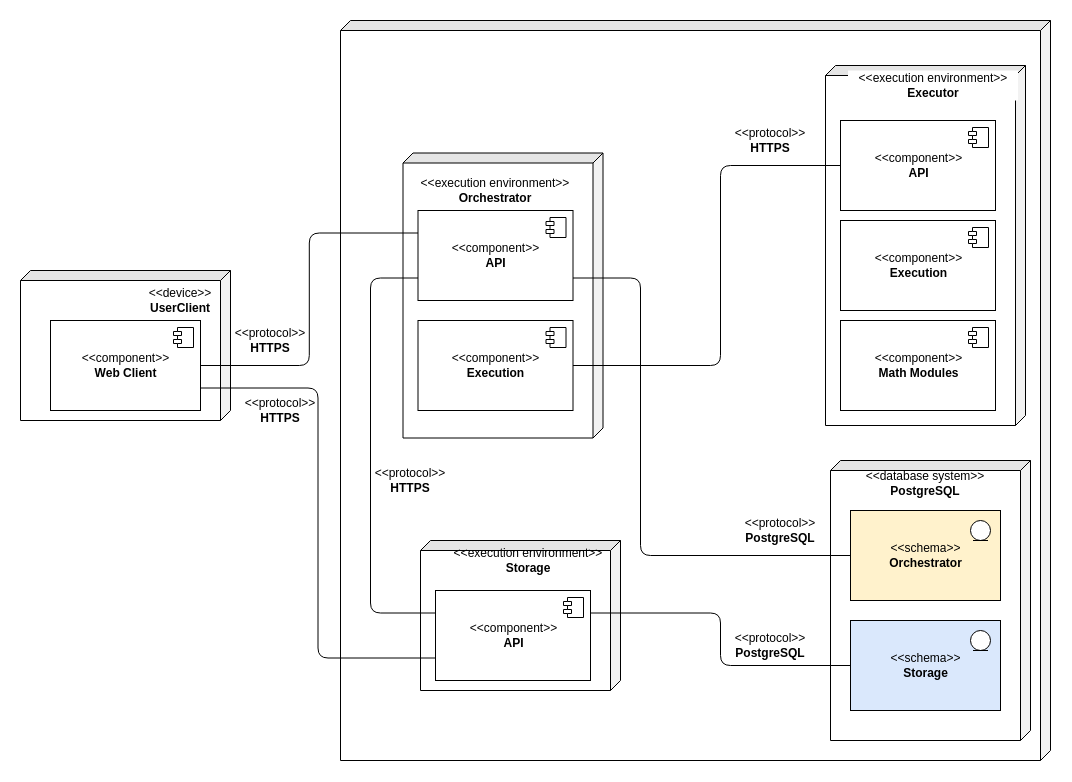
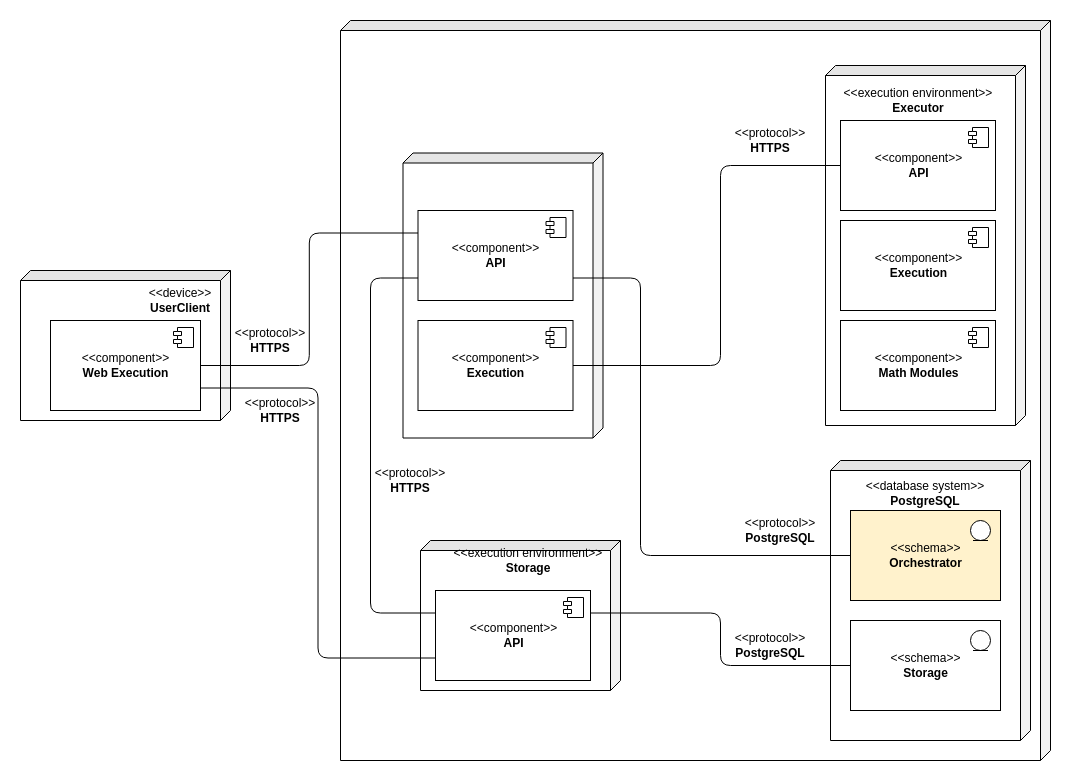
  <mxCell id="0" />
  <mxCell id="1" parent="0" />
  <mxCell id="2" value="" style="shape=cube;whiteSpace=wrap;html=1;boundedLbl=1;backgroundOutline=1;darkOpacity=0.05;darkOpacity2=0.1;direction=south;size=10;" parent="1" vertex="1"><mxGeometry x="20" y="270" width="210" height="150" as="geometry" /></mxCell>
  <mxCell id="3" value="" style="shape=cube;whiteSpace=wrap;html=1;boundedLbl=1;backgroundOutline=1;darkOpacity=0.05;darkOpacity2=0.1;direction=south;size=10;" parent="1" vertex="1"><mxGeometry x="340" y="20" width="710" height="740" as="geometry" /></mxCell>
  <mxCell id="4" value="&amp;lt;&amp;lt;device&amp;gt;&amp;gt;&lt;br&gt;&lt;b&gt;UserClient&lt;/b&gt;" style="text;html=1;strokeColor=none;fillColor=none;align=center;verticalAlign=middle;whiteSpace=wrap;rounded=0;" parent="1" vertex="1"><mxGeometry x="150" y="290" width="60" height="20" as="geometry" /></mxCell>
- <mxCell id="5" value="&amp;lt;&amp;lt;component&amp;gt;&amp;gt;&lt;br&gt;&lt;b&gt;Web Client&lt;/b&gt;" style="html=1;dropTarget=0;" parent="1" vertex="1"><mxGeometry x="50" y="320" width="150" height="90" as="geometry" /></mxCell>
+ <mxCell id="5" value="&amp;lt;&amp;lt;component&amp;gt;&amp;gt;&lt;br&gt;&lt;b&gt;Web Execution&lt;/b&gt;" style="html=1;dropTarget=0;" parent="1" vertex="1"><mxGeometry x="50" y="320" width="150" height="90" as="geometry" /></mxCell>
  <mxCell id="6" value="" style="shape=component;jettyWidth=8;jettyHeight=4;" parent="5" vertex="1"><mxGeometry x="1" width="20" height="20" relative="1" as="geometry"><mxPoint x="-27" y="7" as="offset" /></mxGeometry></mxCell>
  <mxCell id="7" value="" style="shape=cube;whiteSpace=wrap;html=1;boundedLbl=1;backgroundOutline=1;darkOpacity=0.05;darkOpacity2=0.1;direction=south;size=10;" parent="1" vertex="1"><mxGeometry x="402.5" y="152.5" width="200" height="285" as="geometry" /></mxCell>
- <mxCell id="8" value="&amp;lt;&amp;lt;execution environment&amp;gt;&amp;gt;&lt;br&gt;&lt;b&gt;Orchestrator&lt;/b&gt;" style="text;html=1;strokeColor=none;fillColor=none;align=center;verticalAlign=middle;whiteSpace=wrap;rounded=0;" parent="1" vertex="1"><mxGeometry x="410" y="175" width="170" height="30" as="geometry" /></mxCell>
  <mxCell id="9" value="&amp;lt;&amp;lt;component&amp;gt;&amp;gt;&lt;br&gt;&lt;b&gt;API&lt;/b&gt;" style="html=1;dropTarget=0;" parent="1" vertex="1"><mxGeometry x="417.5" y="210" width="155" height="90" as="geometry" /></mxCell>
  <mxCell id="10" value="" style="shape=component;jettyWidth=8;jettyHeight=4;" parent="9" vertex="1"><mxGeometry x="1" width="20" height="20" relative="1" as="geometry"><mxPoint x="-27" y="7" as="offset" /></mxGeometry></mxCell>
  <mxCell id="11" value="" style="shape=cube;whiteSpace=wrap;html=1;boundedLbl=1;backgroundOutline=1;darkOpacity=0.05;darkOpacity2=0.1;direction=south;size=10;" parent="1" vertex="1"><mxGeometry x="830" y="460" width="200" height="280" as="geometry" /></mxCell>
  <mxCell id="12" value="&amp;lt;&amp;lt;schema&amp;gt;&amp;gt;&lt;br&gt;&lt;b&gt;Orchestrator&lt;/b&gt;" style="html=1;dropTarget=0;fillColor=#fff2cc;" parent="1" vertex="1"><mxGeometry x="850" y="510" width="150" height="90" as="geometry" /></mxCell>
- <mxCell id="13" value="&amp;lt;&amp;lt;database system&amp;gt;&amp;gt;&lt;br&gt;&lt;b&gt;PostgreSQL&lt;/b&gt;" style="text;html=1;strokeColor=none;fillColor=none;align=center;verticalAlign=middle;whiteSpace=wrap;rounded=0;" parent="1" vertex="1"><mxGeometry x="840" y="465" width="170" height="35" as="geometry" /></mxCell>
+ <mxCell id="13" value="&amp;lt;&amp;lt;database system&amp;gt;&amp;gt;&lt;br&gt;&lt;b&gt;PostgreSQL&lt;/b&gt;" style="text;html=1;strokeColor=none;fillColor=none;align=center;verticalAlign=middle;whiteSpace=wrap;rounded=0;" parent="1" vertex="1"><mxGeometry x="840" y="475" width="170" height="35" as="geometry" /></mxCell>
  <mxCell id="14" value="&amp;lt;&amp;lt;protocol&amp;gt;&amp;gt;&lt;br&gt;&lt;b&gt;HTTPS&lt;/b&gt;" style="text;html=1;strokeColor=none;fillColor=none;align=center;verticalAlign=middle;whiteSpace=wrap;rounded=0;" parent="1" vertex="1"><mxGeometry x="740" y="130" width="60" height="20" as="geometry" /></mxCell>
- <mxCell id="15" value="&amp;lt;&amp;lt;schema&amp;gt;&amp;gt;&lt;br&gt;&lt;b&gt;Storage&lt;/b&gt;" style="html=1;dropTarget=0;fillColor=#dae8fc;" parent="1" vertex="1"><mxGeometry x="850" y="620" width="150" height="90" as="geometry" /></mxCell>
+ <mxCell id="15" value="&amp;lt;&amp;lt;schema&amp;gt;&amp;gt;&lt;br&gt;&lt;b&gt;Storage&lt;/b&gt;" style="html=1;dropTarget=0;" parent="1" vertex="1"><mxGeometry x="850" y="620" width="150" height="90" as="geometry" /></mxCell>
  <mxCell id="16" value="" style="ellipse;shape=umlEntity;whiteSpace=wrap;html=1;" parent="1" vertex="1"><mxGeometry x="970" y="520" width="20" height="20" as="geometry" /></mxCell>
  <mxCell id="17" value="" style="ellipse;shape=umlEntity;whiteSpace=wrap;html=1;" parent="1" vertex="1"><mxGeometry x="970" y="630" width="20" height="20" as="geometry" /></mxCell>
  <mxCell id="18" value="" style="shape=cube;whiteSpace=wrap;html=1;boundedLbl=1;backgroundOutline=1;darkOpacity=0.05;darkOpacity2=0.1;direction=south;size=10;fillColor=default;" parent="1" vertex="1"><mxGeometry x="825" y="65" width="200" height="360" as="geometry" /></mxCell>
- <mxCell id="19" value="&amp;lt;&amp;lt;execution environment&amp;gt;&amp;gt;&lt;br&gt;&lt;b&gt;Executor&lt;/b&gt;" style="text;html=1;strokeColor=none;fillColor=default;align=center;verticalAlign=middle;whiteSpace=wrap;rounded=0;" parent="1" vertex="1"><mxGeometry x="847.5" y="70" width="170" height="30" as="geometry" /></mxCell>
+ <mxCell id="19" value="&amp;lt;&amp;lt;execution environment&amp;gt;&amp;gt;&lt;br&gt;&lt;b&gt;Executor&lt;/b&gt;" style="text;html=1;strokeColor=none;fillColor=default;align=center;verticalAlign=middle;whiteSpace=wrap;rounded=0;" parent="1" vertex="1"><mxGeometry x="832.5" y="85" width="170" height="30" as="geometry" /></mxCell>
  <mxCell id="20" value="&amp;lt;&amp;lt;component&amp;gt;&amp;gt;&lt;br&gt;&lt;b&gt;API&lt;/b&gt;" style="html=1;dropTarget=0;fillColor=default;" parent="1" vertex="1"><mxGeometry x="840" y="120" width="155" height="90" as="geometry" /></mxCell>
  <mxCell id="21" value="" style="shape=component;jettyWidth=8;jettyHeight=4;fillColor=default;" parent="20" vertex="1"><mxGeometry x="1" width="20" height="20" relative="1" as="geometry"><mxPoint x="-27" y="7" as="offset" /></mxGeometry></mxCell>
  <mxCell id="22" value="" style="shape=cube;whiteSpace=wrap;html=1;boundedLbl=1;backgroundOutline=1;darkOpacity=0.05;darkOpacity2=0.1;direction=south;size=10;" parent="1" vertex="1"><mxGeometry x="420" y="540" width="200" height="150" as="geometry" /></mxCell>
  <mxCell id="23" value="&amp;lt;&amp;lt;execution environment&amp;gt;&amp;gt;&lt;br&gt;&lt;b&gt;Storage&lt;/b&gt;" style="text;html=1;strokeColor=none;fillColor=none;align=center;verticalAlign=middle;whiteSpace=wrap;rounded=0;" parent="1" vertex="1"><mxGeometry x="442.5" y="545" width="170" height="30" as="geometry" /></mxCell>
  <mxCell id="24" style="edgeStyle=orthogonalEdgeStyle;rounded=1;orthogonalLoop=1;jettySize=auto;html=1;exitX=1;exitY=0.25;exitDx=0;exitDy=0;entryX=0;entryY=0.5;entryDx=0;entryDy=0;endArrow=none;endFill=0;" parent="1" source="25" target="15" edge="1"><mxGeometry relative="1" as="geometry" /></mxCell>
  <mxCell id="25" value="&amp;lt;&amp;lt;component&amp;gt;&amp;gt;&lt;br&gt;&lt;b&gt;API&lt;/b&gt;" style="html=1;dropTarget=0;" parent="1" vertex="1"><mxGeometry x="435" y="590" width="155" height="90" as="geometry" /></mxCell>
  <mxCell id="26" value="" style="shape=component;jettyWidth=8;jettyHeight=4;" parent="25" vertex="1"><mxGeometry x="1" width="20" height="20" relative="1" as="geometry"><mxPoint x="-27" y="7" as="offset" /></mxGeometry></mxCell>
  <mxCell id="27" value="&amp;lt;&amp;lt;protocol&amp;gt;&amp;gt;&lt;br&gt;&lt;b&gt;HTTPS&lt;/b&gt;" style="text;html=1;strokeColor=none;fillColor=none;align=center;verticalAlign=middle;whiteSpace=wrap;rounded=0;" parent="1" vertex="1"><mxGeometry x="250" y="400" width="60" height="20" as="geometry" /></mxCell>
  <mxCell id="28" value="&amp;lt;&amp;lt;protocol&amp;gt;&amp;gt;&lt;br&gt;&lt;b&gt;PostgreSQL&lt;/b&gt;" style="text;html=1;strokeColor=none;fillColor=none;align=center;verticalAlign=middle;whiteSpace=wrap;rounded=0;" parent="1" vertex="1"><mxGeometry x="750" y="520" width="60" height="20" as="geometry" /></mxCell>
  <mxCell id="29" value="&amp;lt;&amp;lt;protocol&amp;gt;&amp;gt;&lt;br&gt;&lt;b&gt;PostgreSQL&lt;/b&gt;" style="text;html=1;strokeColor=none;fillColor=none;align=center;verticalAlign=middle;whiteSpace=wrap;rounded=0;" parent="1" vertex="1"><mxGeometry x="740" y="635" width="60" height="20" as="geometry" /></mxCell>
  <mxCell id="30" value="&amp;lt;&amp;lt;component&amp;gt;&amp;gt;&lt;br&gt;&lt;b&gt;Execution&lt;/b&gt;" style="html=1;dropTarget=0;fillColor=default;" parent="1" vertex="1"><mxGeometry x="840" y="220" width="155" height="90" as="geometry" /></mxCell>
  <mxCell id="31" value="" style="shape=component;jettyWidth=8;jettyHeight=4;fillColor=default;" parent="30" vertex="1"><mxGeometry x="1" width="20" height="20" relative="1" as="geometry"><mxPoint x="-27" y="7" as="offset" /></mxGeometry></mxCell>
  <mxCell id="32" value="&amp;lt;&amp;lt;component&amp;gt;&amp;gt;&lt;br&gt;&lt;b&gt;Math Modules&lt;/b&gt;" style="html=1;dropTarget=0;fillColor=default;" parent="1" vertex="1"><mxGeometry x="840" y="320" width="155" height="90" as="geometry" /></mxCell>
  <mxCell id="33" value="" style="shape=component;jettyWidth=8;jettyHeight=4;fillColor=default;" parent="32" vertex="1"><mxGeometry x="1" width="20" height="20" relative="1" as="geometry"><mxPoint x="-27" y="7" as="offset" /></mxGeometry></mxCell>
  <mxCell id="34" style="edgeStyle=orthogonalEdgeStyle;rounded=1;orthogonalLoop=1;jettySize=auto;html=1;exitX=1;exitY=0.5;exitDx=0;exitDy=0;endArrow=none;endFill=0;entryX=0;entryY=0.5;entryDx=0;entryDy=0;" parent="1" source="35" target="20" edge="1"><mxGeometry relative="1" as="geometry"><Array as="points"><mxPoint x="720" y="365" /><mxPoint x="720" y="165" /></Array></mxGeometry></mxCell>
  <mxCell id="35" value="&amp;lt;&amp;lt;component&amp;gt;&amp;gt;&lt;br&gt;&lt;b&gt;Exeсution&lt;/b&gt;" style="html=1;dropTarget=0;" parent="1" vertex="1"><mxGeometry x="417.5" y="320" width="155" height="90" as="geometry" /></mxCell>
  <mxCell id="36" value="" style="shape=component;jettyWidth=8;jettyHeight=4;" parent="35" vertex="1"><mxGeometry x="1" width="20" height="20" relative="1" as="geometry"><mxPoint x="-27" y="7" as="offset" /></mxGeometry></mxCell>
  <mxCell id="37" value="&amp;lt;&amp;lt;protocol&amp;gt;&amp;gt;&lt;br&gt;&lt;b&gt;HTTPS&lt;/b&gt;" style="text;html=1;strokeColor=none;fillColor=none;align=center;verticalAlign=middle;whiteSpace=wrap;rounded=0;" parent="1" vertex="1"><mxGeometry y="330" width="60" height="20" as="geometry" x="240" /></mxCell>
  <mxCell id="38" style="edgeStyle=orthogonalEdgeStyle;rounded=1;orthogonalLoop=1;jettySize=auto;html=1;exitX=1;exitY=0.75;exitDx=0;exitDy=0;entryX=0;entryY=0.5;entryDx=0;entryDy=0;endArrow=none;endFill=0;" parent="1" source="9" target="12" edge="1"><mxGeometry relative="1" as="geometry"><Array as="points"><mxPoint x="640" y="278" /><mxPoint x="640" y="555" /></Array></mxGeometry></mxCell>
  <mxCell id="39" style="edgeStyle=orthogonalEdgeStyle;rounded=1;orthogonalLoop=1;jettySize=auto;html=1;exitX=1;exitY=0.5;exitDx=0;exitDy=0;entryX=0;entryY=0.25;entryDx=0;entryDy=0;endArrow=none;endFill=0;" parent="1" source="5" target="9" edge="1"><mxGeometry relative="1" as="geometry" /></mxCell>
  <mxCell id="40" style="edgeStyle=orthogonalEdgeStyle;rounded=1;orthogonalLoop=1;jettySize=auto;html=1;exitX=0;exitY=0.75;exitDx=0;exitDy=0;endArrow=none;endFill=0;entryX=0;entryY=0.25;entryDx=0;entryDy=0;" parent="1" source="9" target="25" edge="1"><mxGeometry relative="1" as="geometry"><mxPoint x="310" y="420" as="targetPoint" /><Array as="points"><mxPoint x="370" y="278" /><mxPoint x="370" y="613" /></Array></mxGeometry></mxCell>
  <mxCell id="41" style="edgeStyle=orthogonalEdgeStyle;rounded=1;orthogonalLoop=1;jettySize=auto;html=1;exitX=1;exitY=0.75;exitDx=0;exitDy=0;entryX=0;entryY=0.75;entryDx=0;entryDy=0;endArrow=none;endFill=0;" parent="1" source="5" target="25" edge="1"><mxGeometry relative="1" as="geometry" /></mxCell>
  <mxCell id="42" value="&amp;lt;&amp;lt;protocol&amp;gt;&amp;gt;&lt;br&gt;&lt;b&gt;HTTPS&lt;/b&gt;" style="text;html=1;strokeColor=none;fillColor=none;align=center;verticalAlign=middle;whiteSpace=wrap;rounded=0;" vertex="1" parent="1"><mxGeometry x="380" y="470" width="60" height="20" as="geometry" /></mxCell>
